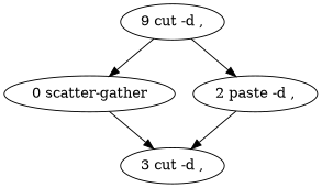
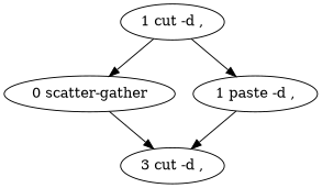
  digraph {
    n1 [label="0 scatter-gather"]
    n2 [label="3 cut -d ,"]
-   n3 [label="9 cut -d ,"]
-   n4 [label="2 paste -d ,"]
+   n3 [label="1 cut -d ,"]
+   n4 [label="1 paste -d ,"]
    n1 -> n2
    n3 -> n1
    n3 -> n4
    n4 -> n2
  }
